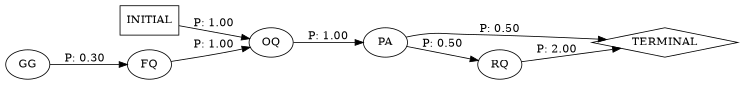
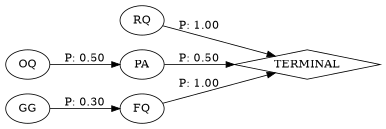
  digraph {
    rankdir=LR
    n1 [label=FQ]
    n2 [label=TERMINAL shape=diamond]
    n3 [label=GG]
    n4 [label=RQ]
    n5 [label=OQ]
    n6 [label=PA]
-   n7 [label=INITIAL shape=box]
-   n1 -> n5 [label="P: 1.00"]
+   n1 -> n2 [label="P: 1.00"]
    n3 -> n1 [label="P: 0.30"]
-   n4 -> n2 [label="P: 2.00"]
-   n5 -> n6 [label="P: 1.00"]
+   n4 -> n2 [label="P: 1.00"]
+   n5 -> n6 [label="P: 0.50"]
    n6 -> n2 [label="P: 0.50"]
-   n6 -> n4 [label="P: 0.50"]
-   n7 -> n5 [label="P: 1.00"]
  }
